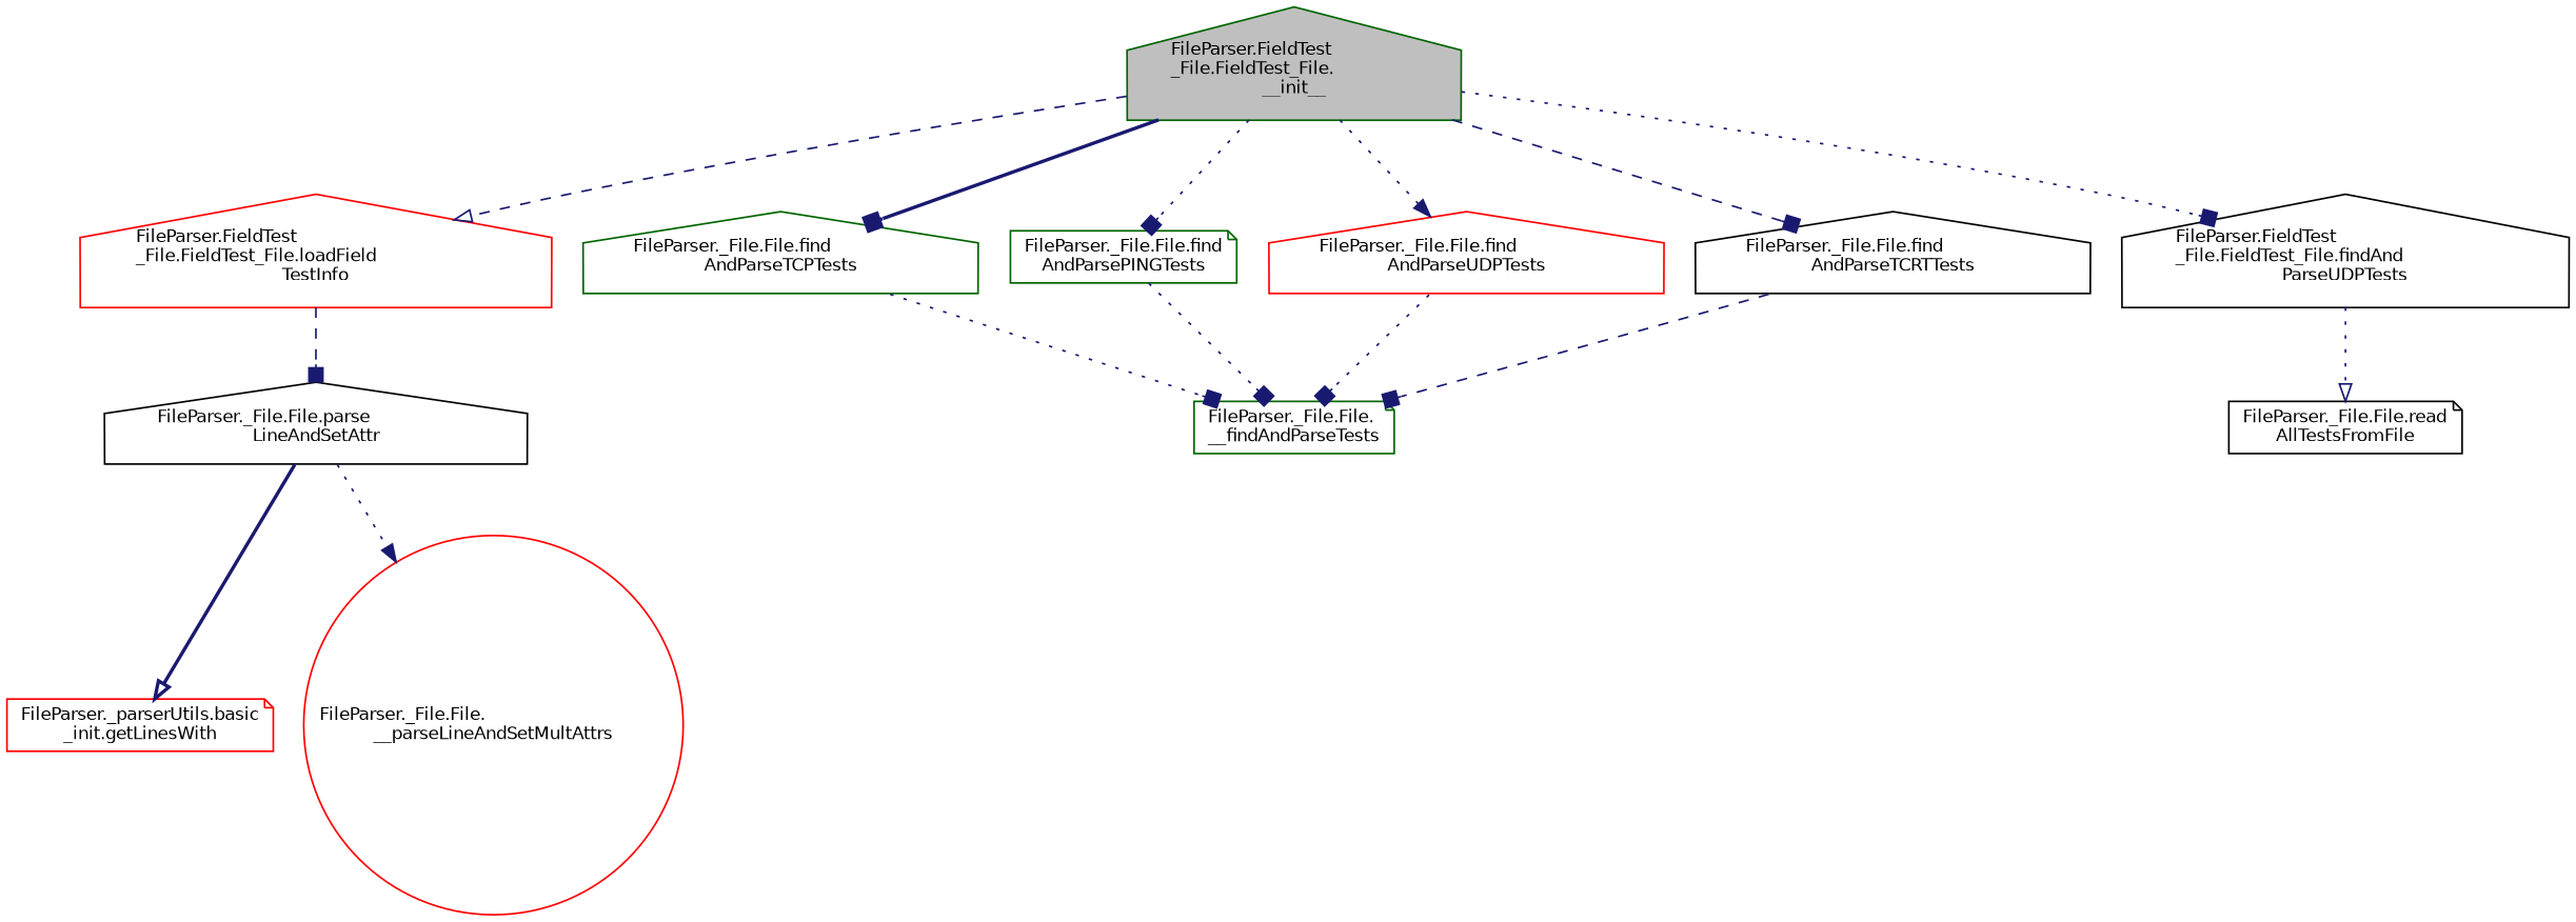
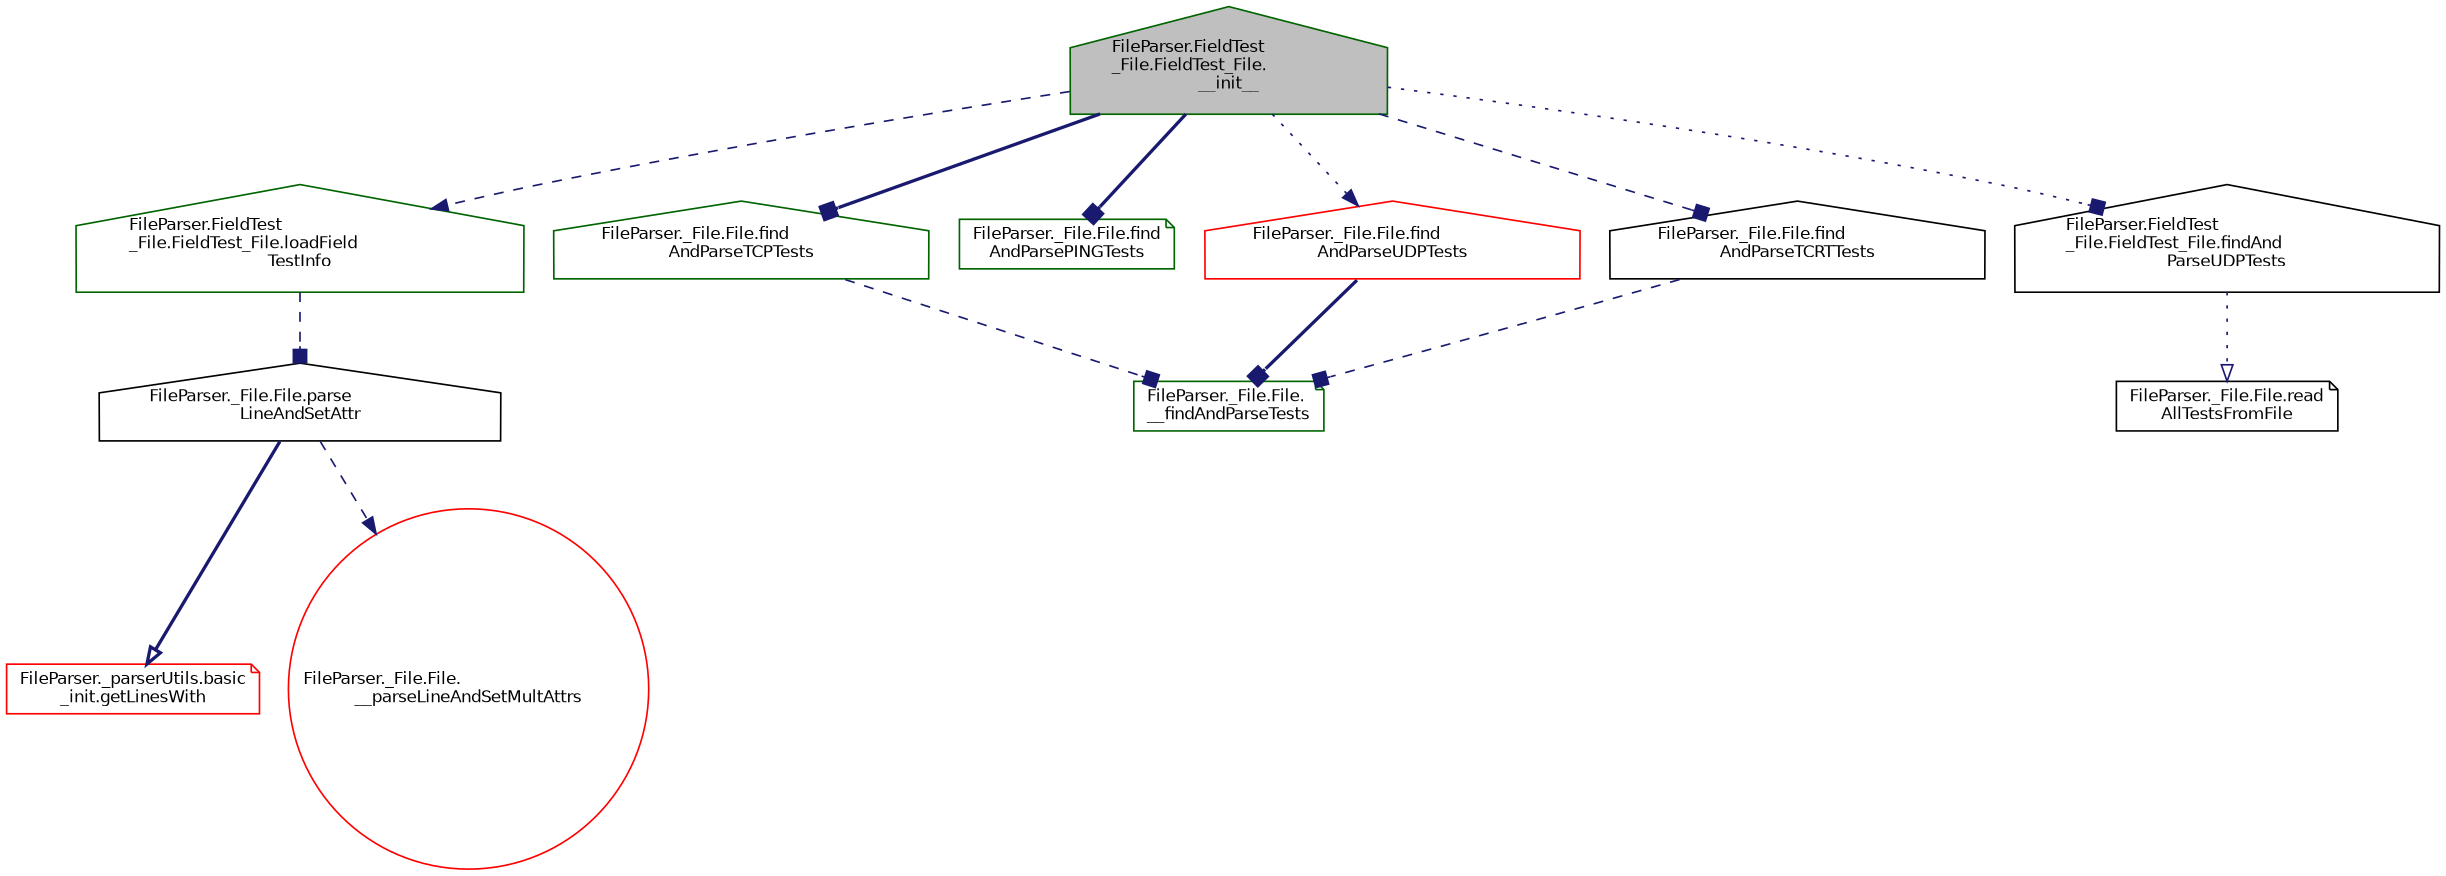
  digraph {
    rankdir=TB
    node [color=darkgreen fillcolor=white fontname=Helvetica fontsize=10 shape=house style=filled]
    edge [arrowhead=box color=midnightblue fontname=Helvetica fontsize=10 labelfontname=Helvetica labelfontsize=10 style=dashed]
    n1 [fillcolor=grey75 fontcolor=black height=0.2 label="FileParser.FieldTest\l_File.FieldTest_File.\l__init__" width=0.4]
-   n2 [color=red height=0.2 label="FileParser.FieldTest\l_File.FieldTest_File.loadField\lTestInfo" width=0.4]
+   n2 [height=0.2 label="FileParser.FieldTest\l_File.FieldTest_File.loadField\lTestInfo" width=0.4]
    n3 [height=0.2 label="FileParser._File.File.find\lAndParseTCPTests" width=0.4]
    n4 [height=0.2 label="FileParser._File.File.find\lAndParsePINGTests" shape=note width=0.4]
    n5 [color=red height=0.2 label="FileParser._File.File.find\lAndParseUDPTests" width=0.4]
    n6 [color=black height=0.2 label="FileParser.FieldTest\l_File.FieldTest_File.findAnd\lParseUDPTests" width=0.4]
    n7 [color=black height=0.2 label="FileParser._File.File.find\lAndParseTCRTTests" width=0.4]
    n8 [color=black height=0.2 label="FileParser._File.File.parse\lLineAndSetAttr" width=0.4]
    n9 [height=0.2 label="FileParser._File.File.\l__findAndParseTests" shape=note width=0.4]
    n10 [color=black height=0.2 label="FileParser._File.File.read\lAllTestsFromFile" shape=note width=0.4]
    n11 [color=red height=0.2 label="FileParser._parserUtils.basic\l_init.getLinesWith" shape=note width=0.4]
    n12 [color=red height=0.2 label="FileParser._File.File.\l__parseLineAndSetMultAttrs" shape=circle width=0.4]
-   n1 -> n2 [arrowhead=onormal]
+   n1 -> n2 [arrowhead=normal]
    n1 -> n3 [style=bold]
-   n1 -> n4 [style=dotted]
+   n1 -> n4 [style=bold]
    n1 -> n5 [arrowhead=normal style=dotted]
    n1 -> n6 [style=dotted]
    n1 -> n7
    n2 -> n8
-   n3 -> n9 [style=dotted]
-   n4 -> n9 [style=dotted]
-   n5 -> n9 [style=dotted]
+   n3 -> n9
+   n5 -> n9 [style=bold]
    n6 -> n10 [arrowhead=onormal style=dotted]
    n7 -> n9
    n8 -> n11 [arrowhead=onormal style=bold]
-   n8 -> n12 [arrowhead=normal style=dotted]
+   n8 -> n12 [arrowhead=normal]
  }
